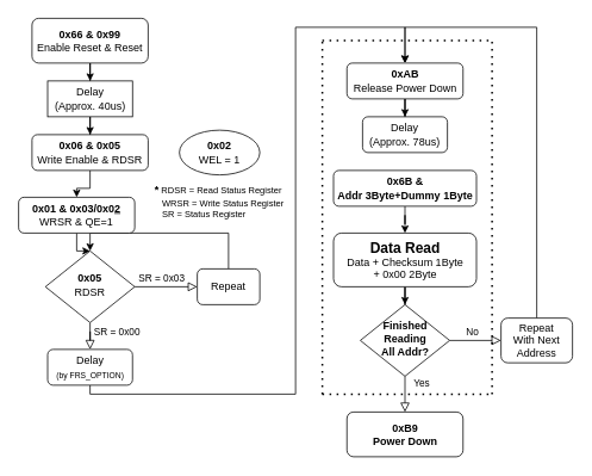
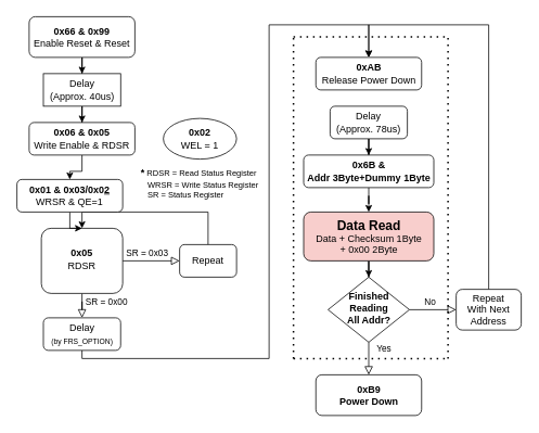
  <mxCell id="0" />
  <mxCell id="1" parent="0" />
  <mxCell id="2" value="" style="edgeStyle=orthogonalEdgeStyle;rounded=0;orthogonalLoop=1;jettySize=auto;html=1;" edge="1" parent="1" source="3" target="5"><mxGeometry relative="1" as="geometry" /></mxCell>
  <mxCell id="3" value="&lt;b&gt;0x66 &amp;amp; 0x99&lt;br&gt;&lt;/b&gt;Enable Reset &amp;amp; Reset" style="rounded=1;whiteSpace=wrap;html=1;fontSize=12;glass=0;strokeWidth=1;shadow=0;" parent="1" vertex="1"><mxGeometry x="35" y="20" width="130" height="50" as="geometry" /></mxCell>
  <mxCell id="4" value="" style="edgeStyle=orthogonalEdgeStyle;rounded=0;orthogonalLoop=1;jettySize=auto;html=1;" edge="1" parent="1" source="5" target="12"><mxGeometry relative="1" as="geometry" /></mxCell>
  <mxCell id="5" value="Delay&lt;br&gt;(Approx. 40us)" style="whiteSpace=wrap;html=1;fontSize=12;glass=0;strokeWidth=1;shadow=0;rounded=0;" parent="1" vertex="1"><mxGeometry x="52.5" y="90" width="95" height="40" as="geometry" /></mxCell>
  <mxCell id="6" value="SR = 0x00" style="rounded=0;html=1;jettySize=auto;orthogonalLoop=1;fontSize=11;endArrow=block;endFill=0;endSize=8;strokeWidth=1;shadow=0;labelBackgroundColor=none;edgeStyle=orthogonalEdgeStyle;entryX=0.5;entryY=0;entryDx=0;entryDy=0;" parent="1" source="8" target="18" edge="1"><mxGeometry x="0.2" y="30" relative="1" as="geometry"><mxPoint as="offset" /><mxPoint x="100" y="400" as="targetPoint" /></mxGeometry></mxCell>
  <mxCell id="7" value="SR = 0x03" style="edgeStyle=orthogonalEdgeStyle;rounded=0;html=1;jettySize=auto;orthogonalLoop=1;fontSize=11;endArrow=block;endFill=0;endSize=8;strokeWidth=1;shadow=0;labelBackgroundColor=none;" parent="1" source="8" target="10" edge="1"><mxGeometry x="-0.143" y="10" relative="1" as="geometry"><mxPoint as="offset" /></mxGeometry></mxCell>
- <mxCell id="8" value="&lt;b&gt;0x05&lt;/b&gt;&lt;br&gt;RDSR" style="rhombus;whiteSpace=wrap;html=1;shadow=0;fontFamily=Helvetica;fontSize=12;align=center;strokeWidth=1;spacing=6;spacingTop=-4;" parent="1" vertex="1"><mxGeometry x="50" y="280" width="100" height="80" as="geometry" /></mxCell>
+ <mxCell id="8" value="&lt;b&gt;0x05&lt;/b&gt;&lt;br&gt;RDSR" style="whiteSpace=wrap;html=1;shadow=0;fontFamily=Helvetica;fontSize=12;align=center;strokeWidth=1;spacing=6;spacingTop=-4;rounded=1;" parent="1" vertex="1"><mxGeometry x="50" y="280" width="100" height="80" as="geometry" /></mxCell>
  <mxCell id="9" style="edgeStyle=orthogonalEdgeStyle;rounded=0;orthogonalLoop=1;jettySize=auto;html=1;entryX=0.5;entryY=0;entryDx=0;entryDy=0;fontSize=12;exitX=0.5;exitY=0;exitDx=0;exitDy=0;" edge="1" parent="1" source="10" target="8"><mxGeometry relative="1" as="geometry"><Array as="points"><mxPoint x="255" y="260" /><mxPoint x="100" y="260" /></Array></mxGeometry></mxCell>
  <mxCell id="10" value="Repeat" style="rounded=1;whiteSpace=wrap;html=1;fontSize=12;glass=0;strokeWidth=1;shadow=0;" parent="1" vertex="1"><mxGeometry x="220" y="300" width="70" height="40" as="geometry" /></mxCell>
  <mxCell id="11" value="" style="edgeStyle=orthogonalEdgeStyle;rounded=0;orthogonalLoop=1;jettySize=auto;html=1;fontSize=12;" edge="1" parent="1" source="12" target="16"><mxGeometry relative="1" as="geometry" /></mxCell>
  <mxCell id="12" value="&lt;b&gt;0x06 &amp;amp; 0x05&lt;br&gt;&lt;/b&gt;Write Enable &amp;amp; RDSR" style="rounded=1;whiteSpace=wrap;html=1;fontSize=12;glass=0;strokeWidth=1;shadow=0;" vertex="1" parent="1"><mxGeometry x="35" y="150" width="130" height="40" as="geometry" /></mxCell>
  <mxCell id="13" value="&lt;div style=&quot;text-align: left&quot;&gt;&lt;b&gt;*&lt;/b&gt;&lt;span style=&quot;font-size: 10px&quot;&gt; RDSR = Read Status Register&lt;/span&gt;&lt;/div&gt;&lt;font&gt;&lt;div style=&quot;text-align: left&quot;&gt;&lt;span style=&quot;font-size: 10px&quot;&gt;&amp;nbsp; &amp;nbsp;WRSR = Write Status Register&lt;/span&gt;&lt;/div&gt;&lt;span style=&quot;font-size: 10px&quot;&gt;&lt;div style=&quot;text-align: left&quot;&gt;&lt;span&gt;&amp;nbsp; &amp;nbsp;SR = Status Register&lt;/span&gt;&lt;/div&gt;&lt;/span&gt;&lt;/font&gt;" style="text;html=1;strokeColor=none;fillColor=none;align=center;verticalAlign=middle;whiteSpace=wrap;rounded=0;" vertex="1" parent="1"><mxGeometry x="165" y="210" width="160" height="30" as="geometry" /></mxCell>
  <mxCell id="14" value="&lt;b&gt;0x02&lt;/b&gt;&lt;br&gt;WEL = 1" style="ellipse;whiteSpace=wrap;html=1;rounded=1;shadow=0;strokeWidth=1;glass=0;" vertex="1" parent="1"><mxGeometry x="200" y="145" width="90" height="50" as="geometry" /></mxCell>
  <mxCell id="15" value="" style="edgeStyle=orthogonalEdgeStyle;rounded=0;orthogonalLoop=1;jettySize=auto;html=1;fontSize=12;" edge="1" parent="1" source="16" target="8"><mxGeometry relative="1" as="geometry" /></mxCell>
  <mxCell id="16" value="&lt;b&gt;0x01 &amp;amp; 0x03/0x0&lt;u&gt;2&lt;/u&gt;&lt;br&gt;&lt;/b&gt;WRSR &amp;amp; QE=1" style="whiteSpace=wrap;html=1;rounded=1;shadow=0;strokeWidth=1;glass=0;" vertex="1" parent="1"><mxGeometry x="20" y="220" width="130" height="40" as="geometry" /></mxCell>
  <mxCell id="17" style="edgeStyle=orthogonalEdgeStyle;rounded=0;orthogonalLoop=1;jettySize=auto;html=1;entryX=0.5;entryY=0;entryDx=0;entryDy=0;fontSize=9;exitX=0.5;exitY=1;exitDx=0;exitDy=0;" edge="1" parent="1" source="18" target="20"><mxGeometry relative="1" as="geometry"><Array as="points"><mxPoint x="100" y="440" /><mxPoint x="330" y="440" /><mxPoint x="330" y="30" /><mxPoint x="453" y="30" /><mxPoint x="453" y="70" /></Array></mxGeometry></mxCell>
  <mxCell id="18" value="Delay&lt;br&gt;&lt;font style=&quot;font-size: 9px&quot;&gt;(by FRS_OPTION)&lt;/font&gt;" style="rounded=1;whiteSpace=wrap;html=1;fontSize=12;glass=0;strokeWidth=1;shadow=0;" vertex="1" parent="1"><mxGeometry x="52.5" y="390" width="95" height="40" as="geometry" /></mxCell>
- <mxCell id="19" value="" style="edgeStyle=orthogonalEdgeStyle;rounded=0;orthogonalLoop=1;jettySize=auto;html=1;fontSize=9;" edge="1" parent="1" source="20" target="22"><mxGeometry relative="1" as="geometry" /></mxCell>
  <mxCell id="20" value="&lt;b&gt;0xAB&lt;/b&gt;&lt;br&gt;Release Power Down" style="whiteSpace=wrap;html=1;rounded=1;shadow=0;strokeWidth=1;glass=0;" vertex="1" parent="1"><mxGeometry x="387.5" y="70" width="130" height="40" as="geometry" /></mxCell>
+ <mxCell id="21" value="" style="edgeStyle=orthogonalEdgeStyle;rounded=0;orthogonalLoop=1;jettySize=auto;html=1;fontSize=9;" edge="1" parent="1" source="22" target="24"><mxGeometry relative="1" as="geometry" /></mxCell>
  <mxCell id="22" value="Delay&lt;br&gt;(Approx. 78us)" style="rounded=1;whiteSpace=wrap;html=1;fontSize=12;glass=0;strokeWidth=1;shadow=0;" vertex="1" parent="1"><mxGeometry x="405" y="130" width="95" height="40" as="geometry" /></mxCell>
  <mxCell id="23" value="" style="edgeStyle=orthogonalEdgeStyle;rounded=0;orthogonalLoop=1;jettySize=auto;html=1;fontSize=9;" edge="1" parent="1" source="24" target="26"><mxGeometry relative="1" as="geometry" /></mxCell>
  <mxCell id="24" value="&lt;b&gt;0x6B &amp;amp;&lt;br&gt;Addr 3Byte+Dummy 1Byte&lt;/b&gt;" style="whiteSpace=wrap;html=1;rounded=1;shadow=0;strokeWidth=1;glass=0;" vertex="1" parent="1"><mxGeometry x="372.5" y="190" width="160" height="40" as="geometry" /></mxCell>
  <mxCell id="25" value="" style="edgeStyle=orthogonalEdgeStyle;rounded=0;orthogonalLoop=1;jettySize=auto;html=1;fontSize=14;" edge="1" parent="1" source="26" target="27"><mxGeometry relative="1" as="geometry" /></mxCell>
- <mxCell id="26" value="&lt;b style=&quot;font-size: 16px&quot;&gt;Data Read&lt;br&gt;&lt;/b&gt;Data + Checksum 1Byte&lt;br&gt;+ 0x00 2Byte" style="whiteSpace=wrap;html=1;rounded=1;shadow=0;strokeWidth=1;glass=0;" vertex="1" parent="1"><mxGeometry x="372.5" y="260" width="160" height="60" as="geometry" /></mxCell>
+ <mxCell id="26" value="&lt;b style=&quot;font-size: 16px&quot;&gt;Data Read&lt;br&gt;&lt;/b&gt;Data + Checksum 1Byte&lt;br&gt;+ 0x00 2Byte" style="whiteSpace=wrap;html=1;rounded=1;shadow=0;strokeWidth=1;glass=0;fillColor=#f8cecc;" vertex="1" parent="1"><mxGeometry x="372.5" y="260" width="160" height="60" as="geometry" /></mxCell>
  <mxCell id="27" value="&lt;b&gt;Finished&lt;br&gt;Reading&lt;br&gt;All Addr?&lt;br&gt;&lt;/b&gt;" style="rhombus;whiteSpace=wrap;html=1;shadow=0;fontFamily=Helvetica;fontSize=12;align=center;strokeWidth=1;spacing=6;spacingTop=-4;" vertex="1" parent="1"><mxGeometry x="402.5" y="340" width="100" height="80" as="geometry" /></mxCell>
  <mxCell id="28" value="No" style="edgeStyle=orthogonalEdgeStyle;rounded=0;html=1;jettySize=auto;orthogonalLoop=1;fontSize=11;endArrow=block;endFill=0;endSize=8;strokeWidth=1;shadow=0;labelBackgroundColor=none;exitX=1;exitY=0.5;exitDx=0;exitDy=0;entryX=0;entryY=0.5;entryDx=0;entryDy=0;" edge="1" parent="1" source="27" target="30"><mxGeometry x="-0.143" y="10" relative="1" as="geometry"><mxPoint as="offset" /><mxPoint x="540" y="380" as="sourcePoint" /><mxPoint x="572.5" y="379.5" as="targetPoint" /></mxGeometry></mxCell>
  <mxCell id="29" style="edgeStyle=orthogonalEdgeStyle;rounded=0;orthogonalLoop=1;jettySize=auto;html=1;exitX=0.5;exitY=0;exitDx=0;exitDy=0;entryX=0.5;entryY=0;entryDx=0;entryDy=0;fontSize=14;" edge="1" parent="1" source="30" target="20"><mxGeometry relative="1" as="geometry"><Array as="points"><mxPoint x="600" y="30" /><mxPoint x="453" y="30" /></Array></mxGeometry></mxCell>
  <mxCell id="30" value="Repeat&lt;br&gt;With Next Address" style="rounded=1;whiteSpace=wrap;html=1;fontSize=12;glass=0;strokeWidth=1;shadow=0;" vertex="1" parent="1"><mxGeometry x="560" y="355" width="80" height="50" as="geometry" /></mxCell>
  <mxCell id="31" value="" style="endArrow=none;dashed=1;html=1;dashPattern=1 3;strokeWidth=2;rounded=0;fontSize=14;" edge="1" parent="1"><mxGeometry width="50" height="50" relative="1" as="geometry"><mxPoint x="550" y="440" as="sourcePoint" /><mxPoint x="550" y="40" as="targetPoint" /></mxGeometry></mxCell>
  <mxCell id="32" value="" style="endArrow=none;dashed=1;html=1;dashPattern=1 3;strokeWidth=2;rounded=0;fontSize=14;" edge="1" parent="1"><mxGeometry width="50" height="50" relative="1" as="geometry"><mxPoint x="360" y="440" as="sourcePoint" /><mxPoint x="360" y="40" as="targetPoint" /></mxGeometry></mxCell>
  <mxCell id="33" value="" style="endArrow=none;dashed=1;html=1;dashPattern=1 3;strokeWidth=2;rounded=0;fontSize=14;" edge="1" parent="1"><mxGeometry width="50" height="50" relative="1" as="geometry"><mxPoint x="360" y="44.9" as="sourcePoint" /><mxPoint x="550" y="44.9" as="targetPoint" /></mxGeometry></mxCell>
  <mxCell id="34" value="" style="endArrow=none;dashed=1;html=1;dashPattern=1 3;strokeWidth=2;rounded=0;fontSize=14;" edge="1" parent="1"><mxGeometry width="50" height="50" relative="1" as="geometry"><mxPoint x="360" y="440" as="sourcePoint" /><mxPoint x="550" y="440" as="targetPoint" /></mxGeometry></mxCell>
  <mxCell id="35" value="&lt;b&gt;0xB9&lt;br&gt;Power Down&lt;br&gt;&lt;/b&gt;" style="whiteSpace=wrap;html=1;rounded=1;shadow=0;strokeWidth=1;glass=0;" vertex="1" parent="1"><mxGeometry x="387.5" y="460" width="130" height="50" as="geometry" /></mxCell>
  <mxCell id="36" value="Yes" style="rounded=0;html=1;jettySize=auto;orthogonalLoop=1;fontSize=11;endArrow=block;endFill=0;endSize=8;strokeWidth=1;shadow=0;labelBackgroundColor=none;edgeStyle=orthogonalEdgeStyle;entryX=0.5;entryY=0;entryDx=0;entryDy=0;exitX=0.5;exitY=1;exitDx=0;exitDy=0;" edge="1" parent="1" source="27" target="35"><mxGeometry x="-0.6" y="18" relative="1" as="geometry"><mxPoint as="offset" /><mxPoint x="460" y="490" as="sourcePoint" /><mxPoint x="460" y="520" as="targetPoint" /></mxGeometry></mxCell>
